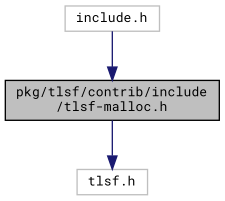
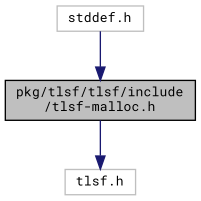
  digraph {
    fontname="Roboto Mono"
    node [color=grey75 fillcolor=white fontname="Roboto Mono" fontsize=10 shape=record style=filled]
    edge [color=midnightblue fontname="Roboto Mono" fontsize=10 labelfontname=Helvetica labelfontsize=10 style=solid]
-   n1 [color=black fillcolor=grey75 fontcolor=black height=0.2 label="pkg/tlsf/contrib/include\l/tlsf-malloc.h" width=0.4]
+   n1 [color=black fillcolor=grey75 fontcolor=black height=0.2 label="pkg/tlsf/tlsf/include\l/tlsf-malloc.h" width=0.4]
    n2 [height=0.2 label="tlsf.h" width=0.4]
-   n3 [height=0.2 label="include.h" width=0.4]
+   n3 [height=0.2 label="stddef.h" width=0.4]
    n1 -> n2
    n3 -> n1
  }
